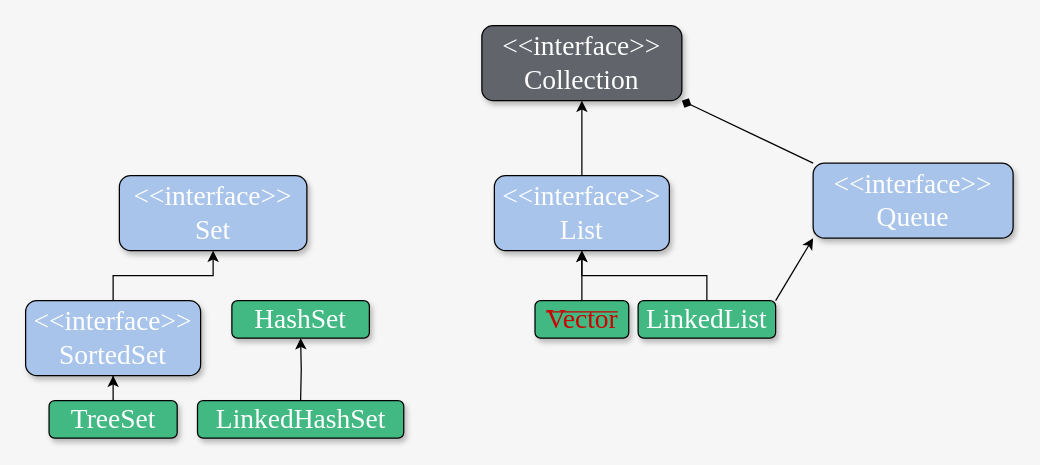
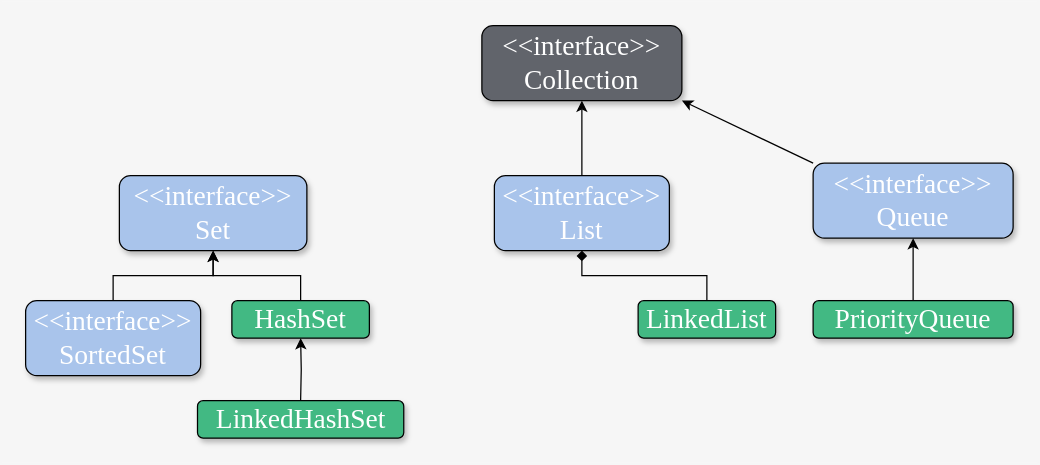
  <mxCell id="0" />
  <mxCell id="1" parent="0" />
  <mxCell id="2" value="&lt;font style=&quot;font-size: 22px&quot;&gt;&amp;lt;&amp;lt;interface&amp;gt;&amp;gt;&lt;br&gt;Collection&lt;/font&gt;" style="text;html=1;strokeColor=#000000;fillColor=#61646B;align=center;verticalAlign=middle;whiteSpace=wrap;rounded=1;shadow=1;fontFamily=Comic Sans MS;fontColor=#FFFFFF;" parent="1" vertex="1"><mxGeometry x="385" y="20" width="160" height="60" as="geometry" /></mxCell>
  <mxCell id="3" style="edgeStyle=orthogonalEdgeStyle;rounded=0;orthogonalLoop=1;jettySize=auto;html=1;exitX=0.5;exitY=0;exitDx=0;exitDy=0;entryX=0.5;entryY=1;entryDx=0;entryDy=0;" parent="1" source="4" target="2" edge="1"><mxGeometry relative="1" as="geometry" /></mxCell>
  <mxCell id="4" value="&lt;font style=&quot;font-size: 22px&quot;&gt;&amp;lt;&amp;lt;interface&amp;gt;&amp;gt;&lt;br&gt;List&lt;/font&gt;" style="text;html=1;strokeColor=#000000;fillColor=#A9C4EB;align=center;verticalAlign=middle;whiteSpace=wrap;rounded=1;shadow=1;fontFamily=Comic Sans MS;fontColor=#FFFFFF;" parent="1" vertex="1"><mxGeometry x="395" y="140" width="140" height="60" as="geometry" /></mxCell>
- <mxCell id="5" style="rounded=0;orthogonalLoop=1;jettySize=auto;html=1;exitX=0;exitY=0;exitDx=0;exitDy=0;entryX=1;entryY=1;entryDx=0;entryDy=0;endArrow=diamond;" parent="1" source="6" target="2" edge="1"><mxGeometry relative="1" as="geometry" /></mxCell>
+ <mxCell id="5" style="rounded=0;orthogonalLoop=1;jettySize=auto;html=1;exitX=0;exitY=0;exitDx=0;exitDy=0;entryX=1;entryY=1;entryDx=0;entryDy=0;" parent="1" source="6" target="2" edge="1"><mxGeometry relative="1" as="geometry" /></mxCell>
  <mxCell id="6" value="&lt;font style=&quot;font-size: 22px&quot;&gt;&amp;lt;&amp;lt;interface&amp;gt;&amp;gt;&lt;br&gt;Queue&lt;/font&gt;" style="text;html=1;strokeColor=#000000;fillColor=#A9C4EB;align=center;verticalAlign=middle;whiteSpace=wrap;rounded=1;shadow=1;fontFamily=Comic Sans MS;fontColor=#FFFFFF;" parent="1" vertex="1"><mxGeometry x="650" y="130" width="160" height="60" as="geometry" /></mxCell>
  <mxCell id="7" value="&lt;font style=&quot;font-size: 22px&quot;&gt;&amp;lt;&amp;lt;interface&amp;gt;&amp;gt;&lt;br&gt;Set&lt;/font&gt;" style="text;html=1;strokeColor=#000000;fillColor=#A9C4EB;align=center;verticalAlign=middle;whiteSpace=wrap;rounded=1;shadow=1;fontFamily=Comic Sans MS;fontColor=#FFFFFF;" parent="1" vertex="1"><mxGeometry x="95" y="140" width="150" height="60" as="geometry" /></mxCell>
  <mxCell id="8" style="edgeStyle=orthogonalEdgeStyle;rounded=0;orthogonalLoop=1;jettySize=auto;html=1;exitX=0.5;exitY=0;exitDx=0;exitDy=0;" parent="1" source="9" target="7" edge="1"><mxGeometry relative="1" as="geometry" /></mxCell>
  <mxCell id="9" value="&lt;font style=&quot;font-size: 22px&quot;&gt;&amp;lt;&amp;lt;interface&amp;gt;&amp;gt;&lt;br&gt;SortedSet&lt;/font&gt;" style="text;html=1;strokeColor=#000000;fillColor=#A9C4EB;align=center;verticalAlign=middle;whiteSpace=wrap;rounded=1;shadow=1;fontFamily=Comic Sans MS;fontColor=#FFFFFF;" parent="1" vertex="1"><mxGeometry x="20" y="240" width="140" height="60" as="geometry" /></mxCell>
- <mxCell id="10" style="rounded=0;orthogonalLoop=1;jettySize=auto;html=1;exitX=1;exitY=0;exitDx=0;exitDy=0;entryX=0;entryY=1;entryDx=0;entryDy=0;" parent="1" source="12" target="6" edge="1"><mxGeometry relative="1" as="geometry" /></mxCell>
- <mxCell id="11" style="edgeStyle=orthogonalEdgeStyle;rounded=0;orthogonalLoop=1;jettySize=auto;html=1;exitX=0.5;exitY=0;exitDx=0;exitDy=0;" parent="1" source="12" target="4" edge="1"><mxGeometry relative="1" as="geometry" /></mxCell>
+ <mxCell id="11" style="edgeStyle=orthogonalEdgeStyle;rounded=0;orthogonalLoop=1;jettySize=auto;html=1;exitX=0.5;exitY=0;exitDx=0;exitDy=0;endArrow=diamond;" parent="1" source="12" target="4" edge="1"><mxGeometry relative="1" as="geometry" /></mxCell>
  <mxCell id="12" value="&lt;font style=&quot;font-size: 22px&quot;&gt;LinkedList&lt;/font&gt;" style="text;html=1;strokeColor=#000000;fillColor=#42B983;align=center;verticalAlign=middle;whiteSpace=wrap;rounded=1;shadow=1;fontFamily=Comic Sans MS;fontColor=#FFFFFF;" parent="1" vertex="1"><mxGeometry x="510" y="240" width="110" height="30" as="geometry" /></mxCell>
- <mxCell id="13" style="edgeStyle=orthogonalEdgeStyle;rounded=0;orthogonalLoop=1;jettySize=auto;html=1;exitX=0.5;exitY=0;exitDx=0;exitDy=0;" parent="1" source="14" target="9" edge="1"><mxGeometry relative="1" as="geometry" /></mxCell>
- <mxCell id="14" value="&lt;font style=&quot;font-size: 22px&quot;&gt;TreeSet&lt;/font&gt;" style="text;html=1;strokeColor=#000000;fillColor=#42B983;align=center;verticalAlign=middle;whiteSpace=wrap;rounded=1;shadow=1;fontFamily=Comic Sans MS;fontColor=#FFFFFF;" parent="1" vertex="1"><mxGeometry x="38.75" y="320" width="102.5" height="30" as="geometry" /></mxCell>
+ <mxCell id="15" style="edgeStyle=orthogonalEdgeStyle;rounded=0;orthogonalLoop=1;jettySize=auto;html=1;exitX=0.5;exitY=0;exitDx=0;exitDy=0;" parent="1" source="16" target="7" edge="1"><mxGeometry relative="1" as="geometry" /></mxCell>
  <mxCell id="16" value="&lt;font style=&quot;font-size: 22px&quot;&gt;HashSet&lt;/font&gt;" style="text;html=1;strokeColor=#000000;fillColor=#42B983;align=center;verticalAlign=middle;whiteSpace=wrap;rounded=1;shadow=1;fontFamily=Comic Sans MS;fontColor=#FFFFFF;" parent="1" vertex="1"><mxGeometry x="185" y="240" width="110" height="30" as="geometry" /></mxCell>
  <mxCell id="17" style="edgeStyle=orthogonalEdgeStyle;rounded=0;orthogonalLoop=1;jettySize=auto;html=1;exitX=0.5;exitY=0;exitDx=0;exitDy=0;" parent="1" target="16" edge="1"><mxGeometry relative="1" as="geometry"><mxPoint x="240" y="320" as="sourcePoint" /></mxGeometry></mxCell>
  <mxCell id="18" value="&lt;font style=&quot;font-size: 22px&quot;&gt;LinkedHashSet&lt;/font&gt;" style="text;html=1;strokeColor=#000000;fillColor=#42B983;align=center;verticalAlign=middle;whiteSpace=wrap;rounded=1;shadow=1;fontFamily=Comic Sans MS;fontColor=#FFFFFF;" parent="1" vertex="1"><mxGeometry x="157.5" y="320" width="165" height="30" as="geometry" /></mxCell>
- <mxCell id="19" style="edgeStyle=orthogonalEdgeStyle;rounded=0;orthogonalLoop=1;jettySize=auto;html=1;exitX=0.5;exitY=0;exitDx=0;exitDy=0;" parent="1" source="20" target="4" edge="1"><mxGeometry relative="1" as="geometry" /></mxCell>
- <mxCell id="20" value="&lt;font style=&quot;font-size: 22px&quot;&gt;Vector&lt;/font&gt;" style="text;html=1;strokeColor=#000000;fillColor=#42B983;align=center;verticalAlign=middle;whiteSpace=wrap;rounded=1;shadow=1;fontFamily=Comic Sans MS;fontColor=#CC0000;fontStyle=8;" parent="1" vertex="1"><mxGeometry x="427.5" y="240" width="75" height="30" as="geometry" /></mxCell>
+ <mxCell id="21" style="edgeStyle=orthogonalEdgeStyle;rounded=0;orthogonalLoop=1;jettySize=auto;html=1;exitX=0.5;exitY=0;exitDx=0;exitDy=0;" parent="1" source="22" target="6" edge="1"><mxGeometry relative="1" as="geometry" /></mxCell>
+ <mxCell id="22" value="&lt;font style=&quot;font-size: 22px&quot;&gt;PriorityQueue&lt;/font&gt;" style="text;html=1;strokeColor=#000000;fillColor=#42B983;align=center;verticalAlign=middle;whiteSpace=wrap;rounded=1;shadow=1;fontFamily=Comic Sans MS;fontColor=#FFFFFF;" parent="1" vertex="1"><mxGeometry x="650" y="240" width="160" height="30" as="geometry" /></mxCell>
